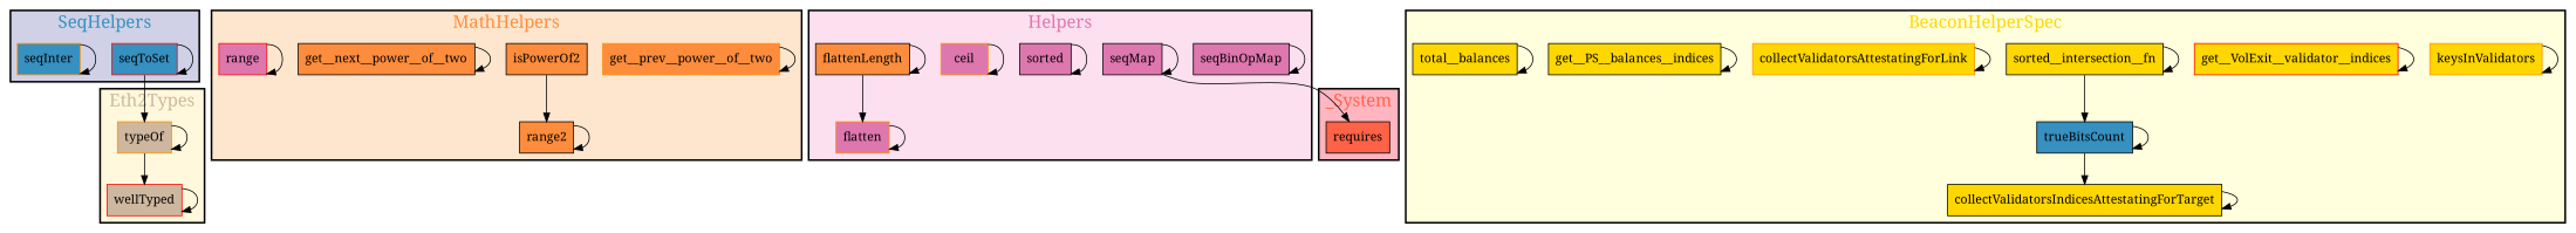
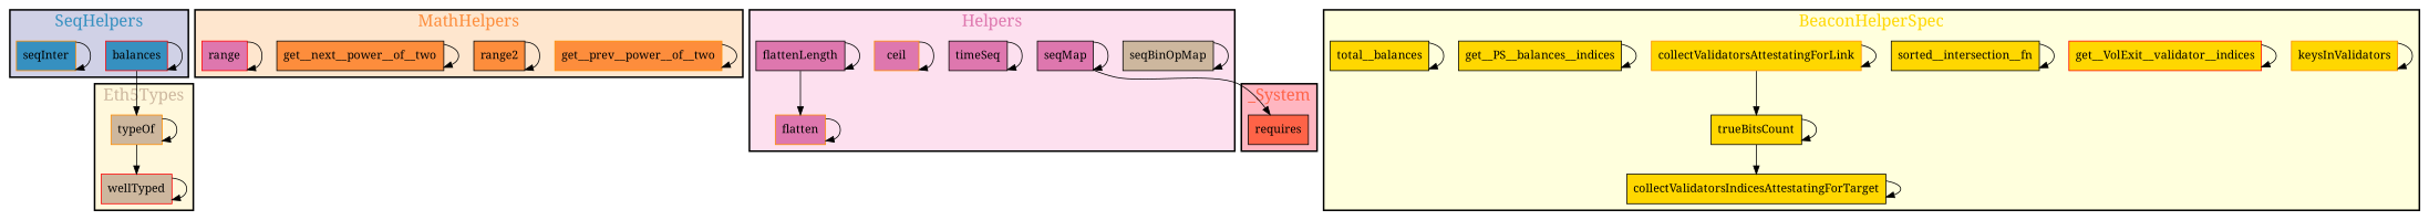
  digraph {
    fontname="Noto Serif"
    node [color=black fillcolor=gold fontname="Noto Serif" shape=rectangle style=filled]
    edge [fontname="Noto Serif"]
-   seqToSet [color=red fillcolor="#3690c0"]
+   seqToSet [color=red fillcolor="#3690c0" label=balances]
    seqInter [color=darkorange fillcolor="#3690c0"]
    typeOf [color=darkorange fillcolor=bisque3]
    wellTyped [color=red fillcolor=bisque3]
    get__prev__power__of__two [color=darkorange fillcolor="#fd8d3c"]
-   isPowerOf2 [fillcolor="#fd8d3c"]
    n7 [fillcolor="#fd8d3c" label=range2]
    get__next__power__of__two [fillcolor="#fd8d3c"]
    range [color=red fillcolor="#de77ae"]
-   seqBinOpMap [fillcolor="#de77ae"]
+   seqBinOpMap [fillcolor=bisque3]
    seqMap [fillcolor="#de77ae"]
-   timeSeq [fillcolor="#de77ae" label=sorted]
+   timeSeq [fillcolor="#de77ae"]
    flatten [color=darkorange fillcolor="#de77ae"]
    ceil [color=darkorange fillcolor="#de77ae"]
-   flattenLength [fillcolor="#fd8d3c"]
+   flattenLength [fillcolor="#de77ae"]
    requires [fillcolor=tomato]
    keysInValidators [color=darkorange]
    get__VolExit__validator__indices [color=red]
-   trueBitsCount [fillcolor="#3690c0"]
+   trueBitsCount
    sorted__intersection__fn
    collectValidatorsAttestatingForLink [color=darkorange]
    n22 [label=get__PS__balances__indices]
    total__balances
    collectValidatorsIndicesAttestatingForTarget
    subgraph cluster_1 {
      fillcolor="#d0d1e6"
      fontcolor="#3690c0"
      fontsize=20.0
      label=SeqHelpers
      penwidth=2
      style=filled
      seqToSet
      seqInter
    }
    subgraph cluster_2 {
      fillcolor=cornsilk
      fontcolor=bisque3
      fontsize=20.0
-     label=Eth2Types
+     label=Eth5Types
      penwidth=2
      style=filled
      typeOf
      wellTyped
    }
    subgraph cluster_3 {
      fillcolor="#fee6ce"
      fontcolor="#fd8d3c"
      fontsize=20.0
      label=MathHelpers
      penwidth=2
      style=filled
      get__prev__power__of__two
-     isPowerOf2
      n7
      get__next__power__of__two
      range
    }
    subgraph cluster_4 {
      fillcolor="#fde0ef"
      fontcolor="#de77ae"
      fontsize=20.0
      label=Helpers
      penwidth=2
      style=filled
      seqBinOpMap
      seqMap
      timeSeq
      flatten
      ceil
      flattenLength
    }
    subgraph cluster_5 {
      fillcolor=lightpink
      fontcolor=tomato
      fontsize=20.0
      label=_System
      penwidth=2
      style=filled
      requires
    }
    subgraph cluster_6 {
      fillcolor="#ffffdd"
      fontcolor=gold
      fontsize=20.0
      label=BeaconHelperSpec
      penwidth=2
      style=filled
      keysInValidators
      get__VolExit__validator__indices
      trueBitsCount
      sorted__intersection__fn
      collectValidatorsAttestatingForLink
      n22
      total__balances
      collectValidatorsIndicesAttestatingForTarget
    }
    seqToSet -> seqToSet
    seqToSet -> typeOf
    seqInter -> seqInter
    typeOf -> typeOf
    typeOf -> wellTyped
    wellTyped -> wellTyped
    get__prev__power__of__two -> get__prev__power__of__two
-   isPowerOf2 -> n7
    n7 -> n7
    get__next__power__of__two -> get__next__power__of__two
    range -> range
    seqBinOpMap -> seqBinOpMap
    seqMap -> seqMap
    seqMap -> requires
    timeSeq -> timeSeq
    flatten -> flatten
    ceil -> ceil
    flattenLength -> flatten
    flattenLength -> flattenLength
    keysInValidators -> keysInValidators
    get__VolExit__validator__indices -> get__VolExit__validator__indices
    trueBitsCount -> trueBitsCount
    trueBitsCount -> collectValidatorsIndicesAttestatingForTarget
    sorted__intersection__fn -> sorted__intersection__fn
-   sorted__intersection__fn -> trueBitsCount
+   collectValidatorsAttestatingForLink -> trueBitsCount
    collectValidatorsAttestatingForLink -> collectValidatorsAttestatingForLink
    n22 -> n22
    total__balances -> total__balances
    collectValidatorsIndicesAttestatingForTarget -> collectValidatorsIndicesAttestatingForTarget
  }
